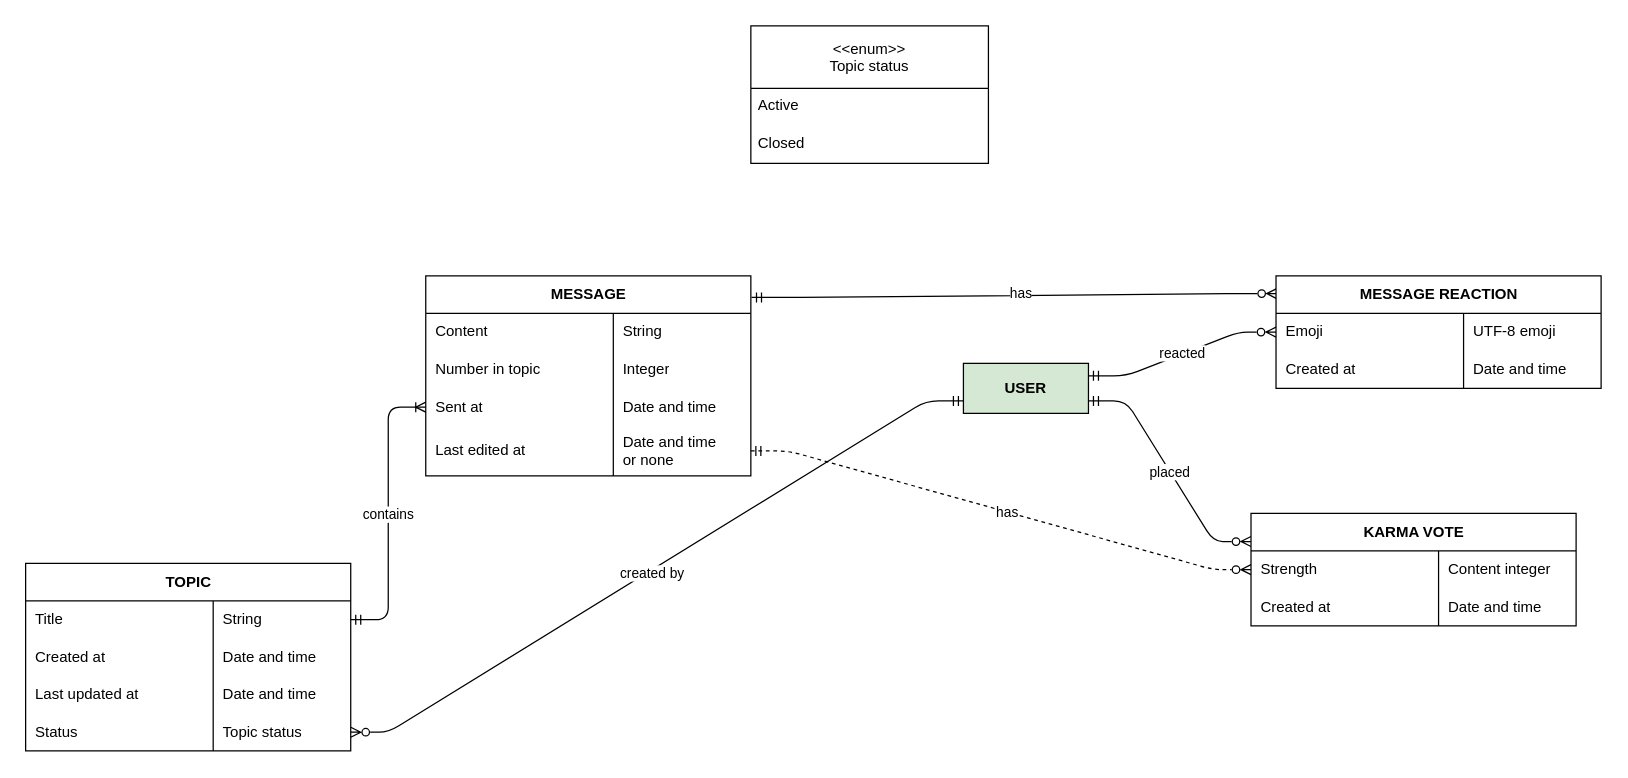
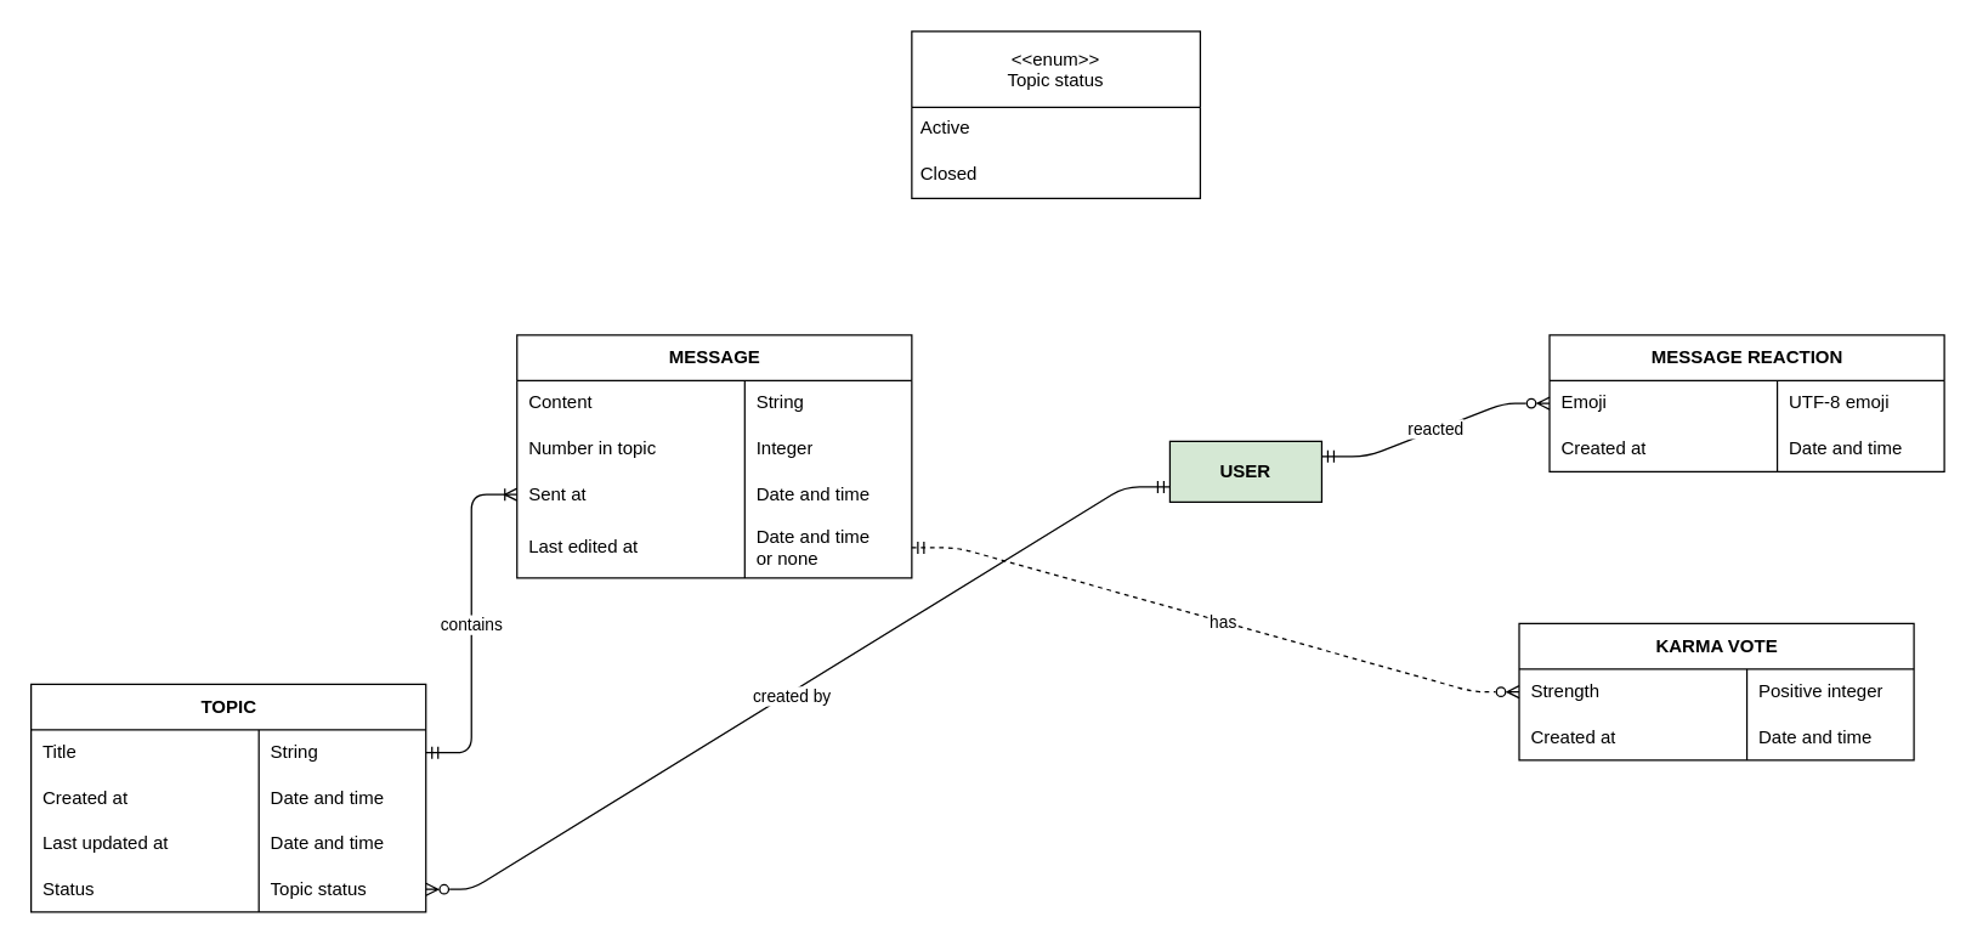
  <mxCell id="0" />
  <mxCell id="1" parent="0" />
  <mxCell id="2" style="edgeStyle=entityRelationEdgeStyle;rounded=1;orthogonalLoop=1;jettySize=auto;html=1;entryX=0;entryY=0.75;entryDx=0;entryDy=0;curved=0;startArrow=ERzeroToMany;startFill=0;endArrow=ERmandOne;endFill=0;exitX=1;exitY=0.5;exitDx=0;exitDy=0;" parent="1" source="14" target="24" edge="1"><mxGeometry relative="1" as="geometry" /></mxCell>
  <mxCell id="3" value="created by" style="edgeLabel;html=1;align=center;verticalAlign=middle;resizable=0;points=[];" parent="2" vertex="1" connectable="0"><mxGeometry x="-0.024" y="-2" relative="1" as="geometry"><mxPoint as="offset" /></mxGeometry></mxCell>
  <mxCell id="4" value="TOPIC" style="shape=table;startSize=30;container=1;collapsible=1;childLayout=tableLayout;fixedRows=1;rowLines=0;fontStyle=1;align=center;resizeLast=1;html=1;" parent="1" vertex="1"><mxGeometry x="20" y="450" width="260" height="150" as="geometry" /></mxCell>
  <mxCell id="5" style="shape=tableRow;horizontal=0;startSize=0;swimlaneHead=0;swimlaneBody=0;fillColor=none;collapsible=0;dropTarget=0;points=[[0,0.5],[1,0.5]];portConstraint=eastwest;top=0;left=0;right=0;bottom=0;" parent="4" vertex="1"><mxGeometry y="30" width="260" height="30" as="geometry" /></mxCell>
  <mxCell id="6" value="Title" style="shape=partialRectangle;connectable=0;fillColor=none;top=0;left=0;bottom=0;right=0;align=left;spacingLeft=6;overflow=hidden;whiteSpace=wrap;html=1;" parent="5" vertex="1"><mxGeometry width="150" height="30" as="geometry"><mxRectangle width="150" height="30" as="alternateBounds" /></mxGeometry></mxCell>
  <mxCell id="7" value="String" style="shape=partialRectangle;connectable=0;fillColor=none;top=0;left=0;bottom=0;right=0;align=left;spacingLeft=6;overflow=hidden;whiteSpace=wrap;html=1;" parent="5" vertex="1"><mxGeometry x="150" width="110" height="30" as="geometry"><mxRectangle width="110" height="30" as="alternateBounds" /></mxGeometry></mxCell>
  <mxCell id="8" style="shape=tableRow;horizontal=0;startSize=0;swimlaneHead=0;swimlaneBody=0;fillColor=none;collapsible=0;dropTarget=0;points=[[0,0.5],[1,0.5]];portConstraint=eastwest;top=0;left=0;right=0;bottom=0;" parent="4" vertex="1"><mxGeometry y="60" width="260" height="30" as="geometry" /></mxCell>
  <mxCell id="9" value="Created at" style="shape=partialRectangle;connectable=0;fillColor=none;top=0;left=0;bottom=0;right=0;align=left;spacingLeft=6;overflow=hidden;whiteSpace=wrap;html=1;" parent="8" vertex="1"><mxGeometry width="150" height="30" as="geometry"><mxRectangle width="150" height="30" as="alternateBounds" /></mxGeometry></mxCell>
  <mxCell id="10" value="Date and time" style="shape=partialRectangle;connectable=0;fillColor=none;top=0;left=0;bottom=0;right=0;align=left;spacingLeft=6;overflow=hidden;whiteSpace=wrap;html=1;" parent="8" vertex="1"><mxGeometry x="150" width="110" height="30" as="geometry"><mxRectangle width="110" height="30" as="alternateBounds" /></mxGeometry></mxCell>
  <mxCell id="11" style="shape=tableRow;horizontal=0;startSize=0;swimlaneHead=0;swimlaneBody=0;fillColor=none;collapsible=0;dropTarget=0;points=[[0,0.5],[1,0.5]];portConstraint=eastwest;top=0;left=0;right=0;bottom=0;" parent="4" vertex="1"><mxGeometry y="90" width="260" height="30" as="geometry" /></mxCell>
  <mxCell id="12" value="Last updated at" style="shape=partialRectangle;connectable=0;fillColor=none;top=0;left=0;bottom=0;right=0;align=left;spacingLeft=6;overflow=hidden;whiteSpace=wrap;html=1;" parent="11" vertex="1"><mxGeometry width="150" height="30" as="geometry"><mxRectangle width="150" height="30" as="alternateBounds" /></mxGeometry></mxCell>
  <mxCell id="13" value="Date and time" style="shape=partialRectangle;connectable=0;fillColor=none;top=0;left=0;bottom=0;right=0;align=left;spacingLeft=6;overflow=hidden;whiteSpace=wrap;html=1;" parent="11" vertex="1"><mxGeometry x="150" width="110" height="30" as="geometry"><mxRectangle width="110" height="30" as="alternateBounds" /></mxGeometry></mxCell>
  <mxCell id="14" style="shape=tableRow;horizontal=0;startSize=0;swimlaneHead=0;swimlaneBody=0;fillColor=none;collapsible=0;dropTarget=0;points=[[0,0.5],[1,0.5]];portConstraint=eastwest;top=0;left=0;right=0;bottom=0;" parent="4" vertex="1"><mxGeometry y="120" width="260" height="30" as="geometry" /></mxCell>
  <mxCell id="15" value="Status" style="shape=partialRectangle;connectable=0;fillColor=none;top=0;left=0;bottom=0;right=0;align=left;spacingLeft=6;overflow=hidden;whiteSpace=wrap;html=1;" parent="14" vertex="1"><mxGeometry width="150" height="30" as="geometry"><mxRectangle width="150" height="30" as="alternateBounds" /></mxGeometry></mxCell>
  <mxCell id="16" value="Topic status" style="shape=partialRectangle;connectable=0;fillColor=none;top=0;left=0;bottom=0;right=0;align=left;spacingLeft=6;overflow=hidden;whiteSpace=wrap;html=1;" parent="14" vertex="1"><mxGeometry x="150" width="110" height="30" as="geometry"><mxRectangle width="110" height="30" as="alternateBounds" /></mxGeometry></mxCell>
  <mxCell id="17" value="&lt;&lt;enum&gt;&gt;&#10;Topic status" style="swimlane;fontStyle=0;childLayout=stackLayout;horizontal=1;startSize=50;horizontalStack=0;resizeParent=1;resizeParentMax=0;resizeLast=0;collapsible=1;marginBottom=0;align=center;fontSize=12;" parent="1" vertex="1"><mxGeometry x="600" y="20" width="190" height="110" as="geometry" /></mxCell>
  <mxCell id="18" value="Active" style="text;strokeColor=none;fillColor=none;spacingLeft=4;spacingRight=4;overflow=hidden;rotatable=0;points=[[0,0.5],[1,0.5]];portConstraint=eastwest;fontSize=12;whiteSpace=wrap;html=1;" parent="17" vertex="1"><mxGeometry y="50" width="190" height="30" as="geometry" /></mxCell>
  <mxCell id="19" value="Closed" style="text;strokeColor=none;fillColor=none;spacingLeft=4;spacingRight=4;overflow=hidden;rotatable=0;points=[[0,0.5],[1,0.5]];portConstraint=eastwest;fontSize=12;whiteSpace=wrap;html=1;" parent="17" vertex="1"><mxGeometry y="80" width="190" height="30" as="geometry" /></mxCell>
  <mxCell id="20" style="edgeStyle=entityRelationEdgeStyle;rounded=1;orthogonalLoop=1;jettySize=auto;html=1;entryX=0;entryY=0.5;entryDx=0;entryDy=0;startArrow=ERmandOne;startFill=0;endArrow=ERzeroToMany;endFill=0;exitX=1;exitY=0.25;exitDx=0;exitDy=0;" parent="1" source="24" target="43" edge="1"><mxGeometry relative="1" as="geometry" /></mxCell>
  <mxCell id="21" value="reacted" style="edgeLabel;html=1;align=center;verticalAlign=middle;resizable=0;points=[];" parent="20" vertex="1" connectable="0"><mxGeometry x="-0.007" y="1" relative="1" as="geometry"><mxPoint as="offset" /></mxGeometry></mxCell>
- <mxCell id="22" style="edgeStyle=entityRelationEdgeStyle;rounded=1;orthogonalLoop=1;jettySize=auto;html=1;exitX=1;exitY=0.75;exitDx=0;exitDy=0;entryX=0;entryY=0.25;entryDx=0;entryDy=0;curved=0;startArrow=ERmandOne;startFill=0;endArrow=ERzeroToMany;endFill=0;" parent="1" source="24" target="49" edge="1"><mxGeometry relative="1" as="geometry" /></mxCell>
- <mxCell id="23" value="placed" style="edgeLabel;html=1;align=center;verticalAlign=middle;resizable=0;points=[];" parent="22" vertex="1" connectable="0"><mxGeometry x="-0.003" y="-1" relative="1" as="geometry"><mxPoint as="offset" /></mxGeometry></mxCell>
  <mxCell id="24" value="&lt;b&gt;USER&lt;/b&gt;" style="whiteSpace=wrap;html=1;align=center;fillColor=#d5e8d4;" parent="1" vertex="1"><mxGeometry x="770" y="290" width="100" height="40" as="geometry" /></mxCell>
- <mxCell id="25" style="edgeStyle=entityRelationEdgeStyle;rounded=1;orthogonalLoop=1;jettySize=auto;html=1;exitX=1.002;exitY=0.108;exitDx=0;exitDy=0;exitPerimeter=0;entryX=0.002;entryY=0.158;entryDx=0;entryDy=0;entryPerimeter=0;startArrow=ERmandOne;startFill=0;endArrow=ERzeroToMany;endFill=0;curved=0;" parent="1" source="27" target="42" edge="1"><mxGeometry relative="1" as="geometry"><mxPoint x="790" y="280" as="targetPoint" /></mxGeometry></mxCell>
- <mxCell id="26" value="has" style="edgeLabel;html=1;align=center;verticalAlign=middle;resizable=0;points=[];" parent="25" vertex="1" connectable="0"><mxGeometry x="0.026" y="2" relative="1" as="geometry"><mxPoint as="offset" /></mxGeometry></mxCell>
  <mxCell id="27" value="MESSAGE" style="shape=table;startSize=30;container=1;collapsible=1;childLayout=tableLayout;fixedRows=1;rowLines=0;fontStyle=1;align=center;resizeLast=1;html=1;" parent="1" vertex="1"><mxGeometry x="340" y="220" width="260" height="160" as="geometry" /></mxCell>
  <mxCell id="28" style="shape=tableRow;horizontal=0;startSize=0;swimlaneHead=0;swimlaneBody=0;fillColor=none;collapsible=0;dropTarget=0;points=[[0,0.5],[1,0.5]];portConstraint=eastwest;top=0;left=0;right=0;bottom=0;" parent="27" vertex="1"><mxGeometry y="30" width="260" height="30" as="geometry" /></mxCell>
  <mxCell id="29" value="Content" style="shape=partialRectangle;connectable=0;fillColor=none;top=0;left=0;bottom=0;right=0;align=left;spacingLeft=6;overflow=hidden;whiteSpace=wrap;html=1;" parent="28" vertex="1"><mxGeometry width="150" height="30" as="geometry"><mxRectangle width="150" height="30" as="alternateBounds" /></mxGeometry></mxCell>
  <mxCell id="30" value="String" style="shape=partialRectangle;connectable=0;fillColor=none;top=0;left=0;bottom=0;right=0;align=left;spacingLeft=6;overflow=hidden;whiteSpace=wrap;html=1;" parent="28" vertex="1"><mxGeometry x="150" width="110" height="30" as="geometry"><mxRectangle width="110" height="30" as="alternateBounds" /></mxGeometry></mxCell>
  <mxCell id="31" style="shape=tableRow;horizontal=0;startSize=0;swimlaneHead=0;swimlaneBody=0;fillColor=none;collapsible=0;dropTarget=0;points=[[0,0.5],[1,0.5]];portConstraint=eastwest;top=0;left=0;right=0;bottom=0;" parent="27" vertex="1"><mxGeometry y="60" width="260" height="30" as="geometry" /></mxCell>
  <mxCell id="32" value="Number in topic" style="shape=partialRectangle;connectable=0;fillColor=none;top=0;left=0;bottom=0;right=0;align=left;spacingLeft=6;overflow=hidden;whiteSpace=wrap;html=1;" parent="31" vertex="1"><mxGeometry width="150" height="30" as="geometry"><mxRectangle width="150" height="30" as="alternateBounds" /></mxGeometry></mxCell>
  <mxCell id="33" value="Integer" style="shape=partialRectangle;connectable=0;fillColor=none;top=0;left=0;bottom=0;right=0;align=left;spacingLeft=6;overflow=hidden;whiteSpace=wrap;html=1;" parent="31" vertex="1"><mxGeometry x="150" width="110" height="30" as="geometry"><mxRectangle width="110" height="30" as="alternateBounds" /></mxGeometry></mxCell>
  <mxCell id="34" style="shape=tableRow;horizontal=0;startSize=0;swimlaneHead=0;swimlaneBody=0;fillColor=none;collapsible=0;dropTarget=0;points=[[0,0.5],[1,0.5]];portConstraint=eastwest;top=0;left=0;right=0;bottom=0;" parent="27" vertex="1"><mxGeometry y="90" width="260" height="30" as="geometry" /></mxCell>
  <mxCell id="35" value="Sent at" style="shape=partialRectangle;connectable=0;fillColor=none;top=0;left=0;bottom=0;right=0;align=left;spacingLeft=6;overflow=hidden;whiteSpace=wrap;html=1;" parent="34" vertex="1"><mxGeometry width="150" height="30" as="geometry"><mxRectangle width="150" height="30" as="alternateBounds" /></mxGeometry></mxCell>
  <mxCell id="36" value="Date and time" style="shape=partialRectangle;connectable=0;fillColor=none;top=0;left=0;bottom=0;right=0;align=left;spacingLeft=6;overflow=hidden;whiteSpace=wrap;html=1;" parent="34" vertex="1"><mxGeometry x="150" width="110" height="30" as="geometry"><mxRectangle width="110" height="30" as="alternateBounds" /></mxGeometry></mxCell>
  <mxCell id="37" style="shape=tableRow;horizontal=0;startSize=0;swimlaneHead=0;swimlaneBody=0;fillColor=none;collapsible=0;dropTarget=0;points=[[0,0.5],[1,0.5]];portConstraint=eastwest;top=0;left=0;right=0;bottom=0;" parent="27" vertex="1"><mxGeometry y="120" width="260" height="40" as="geometry" /></mxCell>
  <mxCell id="38" value="Last edited at" style="shape=partialRectangle;connectable=0;fillColor=none;top=0;left=0;bottom=0;right=0;align=left;spacingLeft=6;overflow=hidden;whiteSpace=wrap;html=1;" parent="37" vertex="1"><mxGeometry width="150" height="40" as="geometry"><mxRectangle width="150" height="40" as="alternateBounds" /></mxGeometry></mxCell>
  <mxCell id="39" value="Date and time&lt;br&gt;or none" style="shape=partialRectangle;connectable=0;fillColor=none;top=0;left=0;bottom=0;right=0;align=left;spacingLeft=6;overflow=hidden;whiteSpace=wrap;html=1;" parent="37" vertex="1"><mxGeometry x="150" width="110" height="40" as="geometry"><mxRectangle width="110" height="40" as="alternateBounds" /></mxGeometry></mxCell>
  <mxCell id="40" style="edgeStyle=entityRelationEdgeStyle;rounded=1;orthogonalLoop=1;jettySize=auto;html=1;entryX=0;entryY=0.5;entryDx=0;entryDy=0;curved=0;startArrow=ERmandOne;startFill=0;endArrow=ERoneToMany;endFill=0;" parent="1" source="5" target="34" edge="1"><mxGeometry relative="1" as="geometry" /></mxCell>
  <mxCell id="41" value="contains" style="edgeLabel;html=1;align=center;verticalAlign=middle;resizable=0;points=[];" parent="40" vertex="1" connectable="0"><mxGeometry x="0.003" y="1" relative="1" as="geometry"><mxPoint as="offset" /></mxGeometry></mxCell>
  <mxCell id="42" value="MESSAGE REACTION" style="shape=table;startSize=30;container=1;collapsible=1;childLayout=tableLayout;fixedRows=1;rowLines=0;fontStyle=1;align=center;resizeLast=1;html=1;" parent="1" vertex="1"><mxGeometry x="1020" y="220" width="260" height="90" as="geometry" /></mxCell>
  <mxCell id="43" style="shape=tableRow;horizontal=0;startSize=0;swimlaneHead=0;swimlaneBody=0;fillColor=none;collapsible=0;dropTarget=0;points=[[0,0.5],[1,0.5]];portConstraint=eastwest;top=0;left=0;right=0;bottom=0;" parent="42" vertex="1"><mxGeometry y="30" width="260" height="30" as="geometry" /></mxCell>
  <mxCell id="44" value="Emoji" style="shape=partialRectangle;connectable=0;fillColor=none;top=0;left=0;bottom=0;right=0;align=left;spacingLeft=6;overflow=hidden;whiteSpace=wrap;html=1;" parent="43" vertex="1"><mxGeometry width="150" height="30" as="geometry"><mxRectangle width="150" height="30" as="alternateBounds" /></mxGeometry></mxCell>
  <mxCell id="45" value="UTF-8 emoji" style="shape=partialRectangle;connectable=0;fillColor=none;top=0;left=0;bottom=0;right=0;align=left;spacingLeft=6;overflow=hidden;whiteSpace=wrap;html=1;" parent="43" vertex="1"><mxGeometry x="150" width="110" height="30" as="geometry"><mxRectangle width="110" height="30" as="alternateBounds" /></mxGeometry></mxCell>
  <mxCell id="46" style="shape=tableRow;horizontal=0;startSize=0;swimlaneHead=0;swimlaneBody=0;fillColor=none;collapsible=0;dropTarget=0;points=[[0,0.5],[1,0.5]];portConstraint=eastwest;top=0;left=0;right=0;bottom=0;" parent="42" vertex="1"><mxGeometry y="60" width="260" height="30" as="geometry" /></mxCell>
  <mxCell id="47" value="Created at" style="shape=partialRectangle;connectable=0;fillColor=none;top=0;left=0;bottom=0;right=0;align=left;spacingLeft=6;overflow=hidden;whiteSpace=wrap;html=1;" parent="46" vertex="1"><mxGeometry width="150" height="30" as="geometry"><mxRectangle width="150" height="30" as="alternateBounds" /></mxGeometry></mxCell>
  <mxCell id="48" value="Date and time" style="shape=partialRectangle;connectable=0;fillColor=none;top=0;left=0;bottom=0;right=0;align=left;spacingLeft=6;overflow=hidden;whiteSpace=wrap;html=1;" parent="46" vertex="1"><mxGeometry x="150" width="110" height="30" as="geometry"><mxRectangle width="110" height="30" as="alternateBounds" /></mxGeometry></mxCell>
  <mxCell id="49" value="KARMA VOTE" style="shape=table;startSize=30;container=1;collapsible=1;childLayout=tableLayout;fixedRows=1;rowLines=0;fontStyle=1;align=center;resizeLast=1;html=1;" parent="1" vertex="1"><mxGeometry x="1000" y="410" width="260" height="90" as="geometry" /></mxCell>
  <mxCell id="50" style="shape=tableRow;horizontal=0;startSize=0;swimlaneHead=0;swimlaneBody=0;fillColor=none;collapsible=0;dropTarget=0;points=[[0,0.5],[1,0.5]];portConstraint=eastwest;top=0;left=0;right=0;bottom=0;" parent="49" vertex="1"><mxGeometry y="30" width="260" height="30" as="geometry" /></mxCell>
  <mxCell id="51" value="Strength" style="shape=partialRectangle;connectable=0;fillColor=none;top=0;left=0;bottom=0;right=0;align=left;spacingLeft=6;overflow=hidden;whiteSpace=wrap;html=1;" parent="50" vertex="1"><mxGeometry width="150" height="30" as="geometry"><mxRectangle width="150" height="30" as="alternateBounds" /></mxGeometry></mxCell>
- <mxCell id="52" value="Content integer" style="shape=partialRectangle;connectable=0;fillColor=none;top=0;left=0;bottom=0;right=0;align=left;spacingLeft=6;overflow=hidden;whiteSpace=wrap;html=1;" parent="50" vertex="1"><mxGeometry x="150" width="110" height="30" as="geometry"><mxRectangle width="110" height="30" as="alternateBounds" /></mxGeometry></mxCell>
+ <mxCell id="52" value="Positive integer" style="shape=partialRectangle;connectable=0;fillColor=none;top=0;left=0;bottom=0;right=0;align=left;spacingLeft=6;overflow=hidden;whiteSpace=wrap;html=1;" parent="50" vertex="1"><mxGeometry x="150" width="110" height="30" as="geometry"><mxRectangle width="110" height="30" as="alternateBounds" /></mxGeometry></mxCell>
  <mxCell id="53" style="shape=tableRow;horizontal=0;startSize=0;swimlaneHead=0;swimlaneBody=0;fillColor=none;collapsible=0;dropTarget=0;points=[[0,0.5],[1,0.5]];portConstraint=eastwest;top=0;left=0;right=0;bottom=0;" parent="49" vertex="1"><mxGeometry y="60" width="260" height="30" as="geometry" /></mxCell>
  <mxCell id="54" value="Created at" style="shape=partialRectangle;connectable=0;fillColor=none;top=0;left=0;bottom=0;right=0;align=left;spacingLeft=6;overflow=hidden;whiteSpace=wrap;html=1;" parent="53" vertex="1"><mxGeometry width="150" height="30" as="geometry"><mxRectangle width="150" height="30" as="alternateBounds" /></mxGeometry></mxCell>
  <mxCell id="55" value="Date and time" style="shape=partialRectangle;connectable=0;fillColor=none;top=0;left=0;bottom=0;right=0;align=left;spacingLeft=6;overflow=hidden;whiteSpace=wrap;html=1;" parent="53" vertex="1"><mxGeometry x="150" width="110" height="30" as="geometry"><mxRectangle width="110" height="30" as="alternateBounds" /></mxGeometry></mxCell>
  <mxCell id="56" style="edgeStyle=entityRelationEdgeStyle;rounded=1;orthogonalLoop=1;jettySize=auto;html=1;entryX=0;entryY=0.5;entryDx=0;entryDy=0;curved=0;dashed=1;startArrow=ERmandOne;startFill=0;endArrow=ERzeroToMany;endFill=0;" parent="1" source="37" target="50" edge="1"><mxGeometry relative="1" as="geometry" /></mxCell>
  <mxCell id="57" value="has" style="edgeLabel;html=1;align=center;verticalAlign=middle;resizable=0;points=[];" parent="56" vertex="1" connectable="0"><mxGeometry x="0.023" relative="1" as="geometry"><mxPoint as="offset" /></mxGeometry></mxCell>
